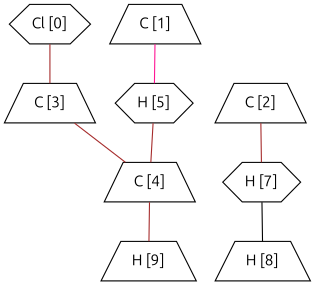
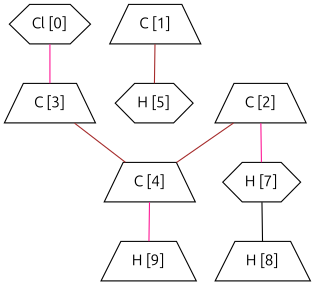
  graph {
    fontname=Ubuntu
    node [fontname=Ubuntu shape=trapezium]
    edge [color=deeppink fontname=Ubuntu]
    n1 [label="Cl [0]" shape=hexagon]
    n2 [label="C [3]"]
    n3 [label="C [4]"]
    n4 [label="C [1]"]
    n5 [label="H [5]" shape=hexagon]
    n6 [label="C [2]"]
    n7 [label="H [7]" shape=hexagon]
    n8 [label="H [9]"]
    n9 [label="H [8]"]
-   n1 -- n2 [color=brown]
+   n1 -- n2
    n2 -- n3 [color=brown]
-   n3 -- n8 [color=brown]
-   n4 -- n5
-   n5 -- n3 [color=brown]
-   n6 -- n7 [color=brown]
+   n3 -- n8
+   n4 -- n5 [color=brown]
+   n6 -- n3 [color=brown]
+   n6 -- n7
    n7 -- n9 [color=black]
  }
